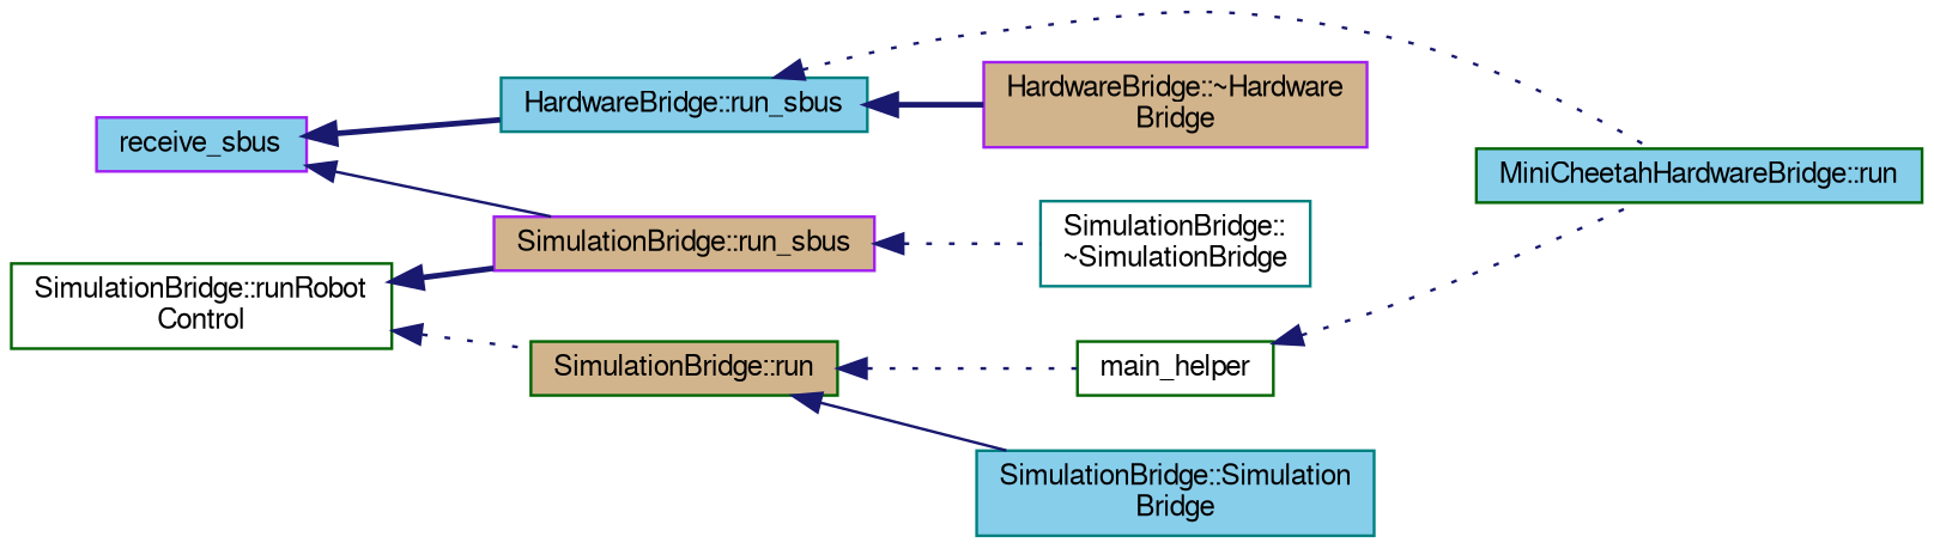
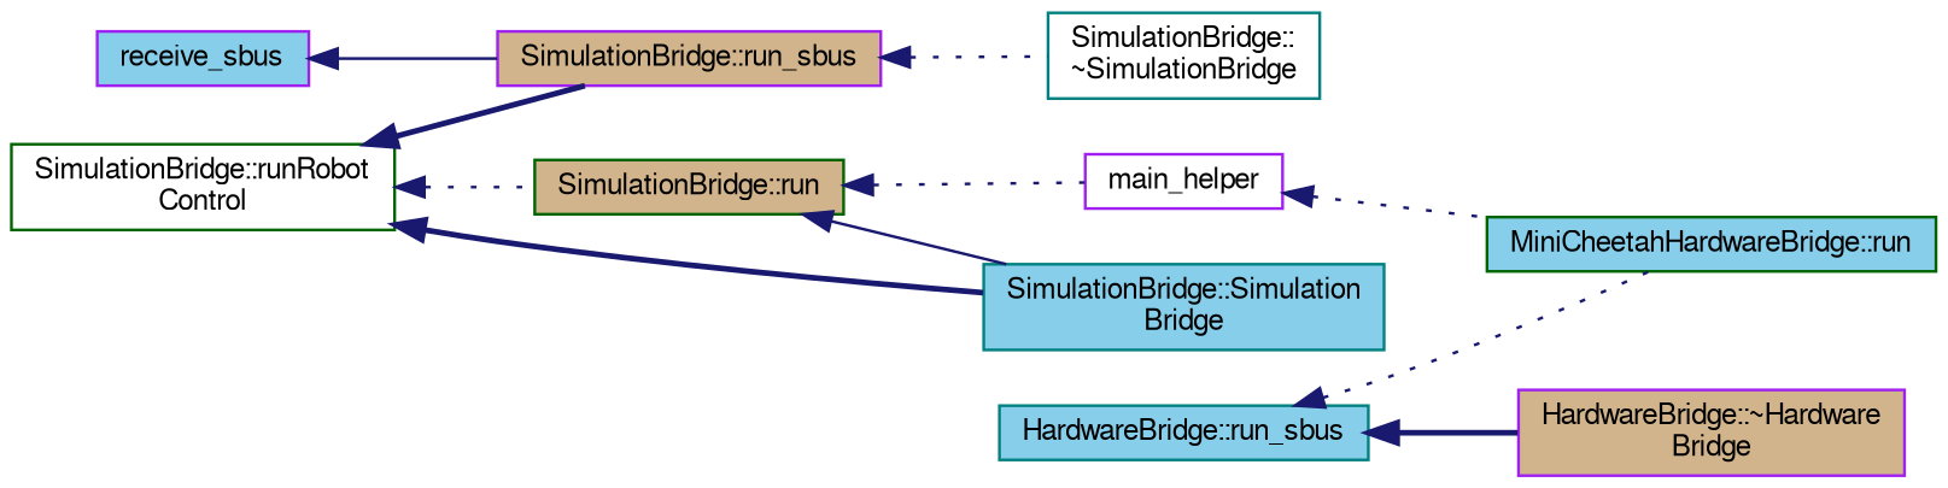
  digraph {
    rankdir=LR
    node [color=darkgreen fillcolor=skyblue fontname=FreeSans fontsize=10 shape=record style=filled]
    edge [color=midnightblue dir=back fontname=FreeSans fontsize=10 labelfontname=FreeSans labelfontsize=10 style=dotted]
    n1 [color=purple height=0.2 label=receive_sbus width=0.4]
    n2 [color=teal height=0.2 label="HardwareBridge::run_sbus" width=0.4]
    n3 [color=purple fillcolor=tan height=0.2 label="SimulationBridge::run_sbus" width=0.4]
    n4 [height=0.2 label="MiniCheetahHardwareBridge::run" width=0.4]
    n5 [color=purple fillcolor=tan height=0.2 label="HardwareBridge::~Hardware\lBridge" width=0.4]
    n6 [color=teal fillcolor=white height=0.2 label="SimulationBridge::\l~SimulationBridge" width=0.4]
-   n7 [fillcolor=white height=0.2 label=main_helper width=0.4]
+   n7 [color=purple fillcolor=white height=0.2 label=main_helper width=0.4]
    n8 [fillcolor=white height=0.2 label="SimulationBridge::runRobot\lControl" width=0.4]
    n9 [fillcolor=tan height=0.2 label="SimulationBridge::run" width=0.4]
    n10 [color=teal height=0.2 label="SimulationBridge::Simulation\lBridge" width=0.4]
-   n1 -> n2 [style=bold]
    n1 -> n3 [style=solid]
    n2 -> n4
    n2 -> n5 [style=bold]
    n3 -> n6
    n7 -> n4
    n8 -> n3 [style=bold]
    n8 -> n9
+   n8 -> n10 [style=bold]
    n9 -> n7
    n9 -> n10 [style=solid]
  }
